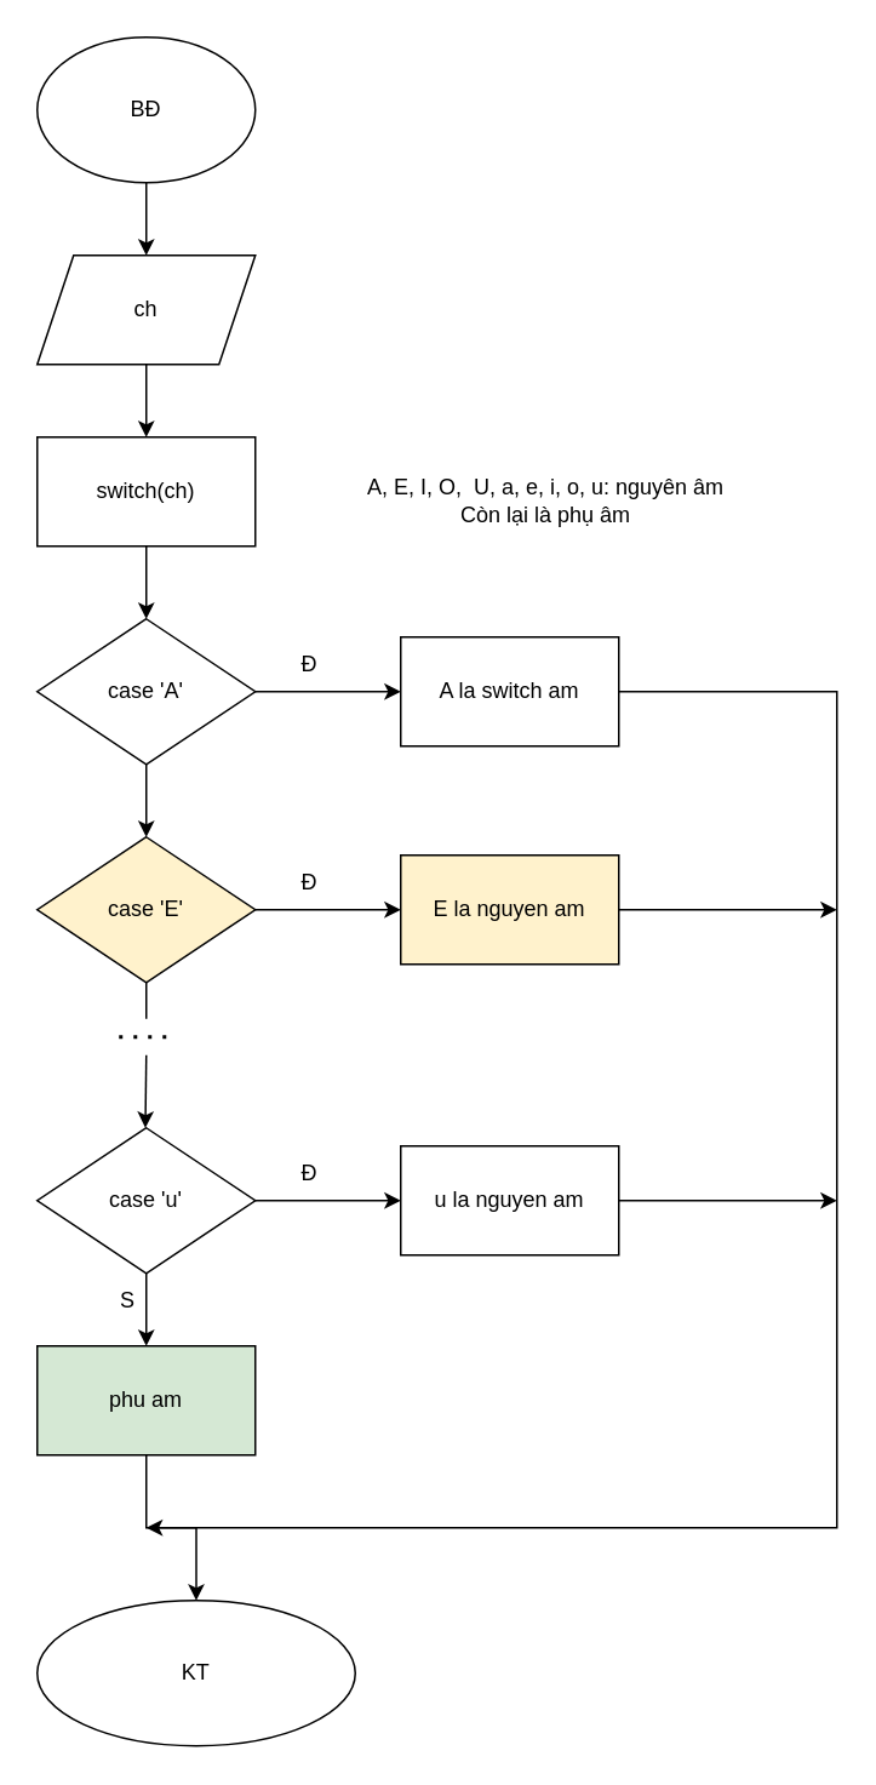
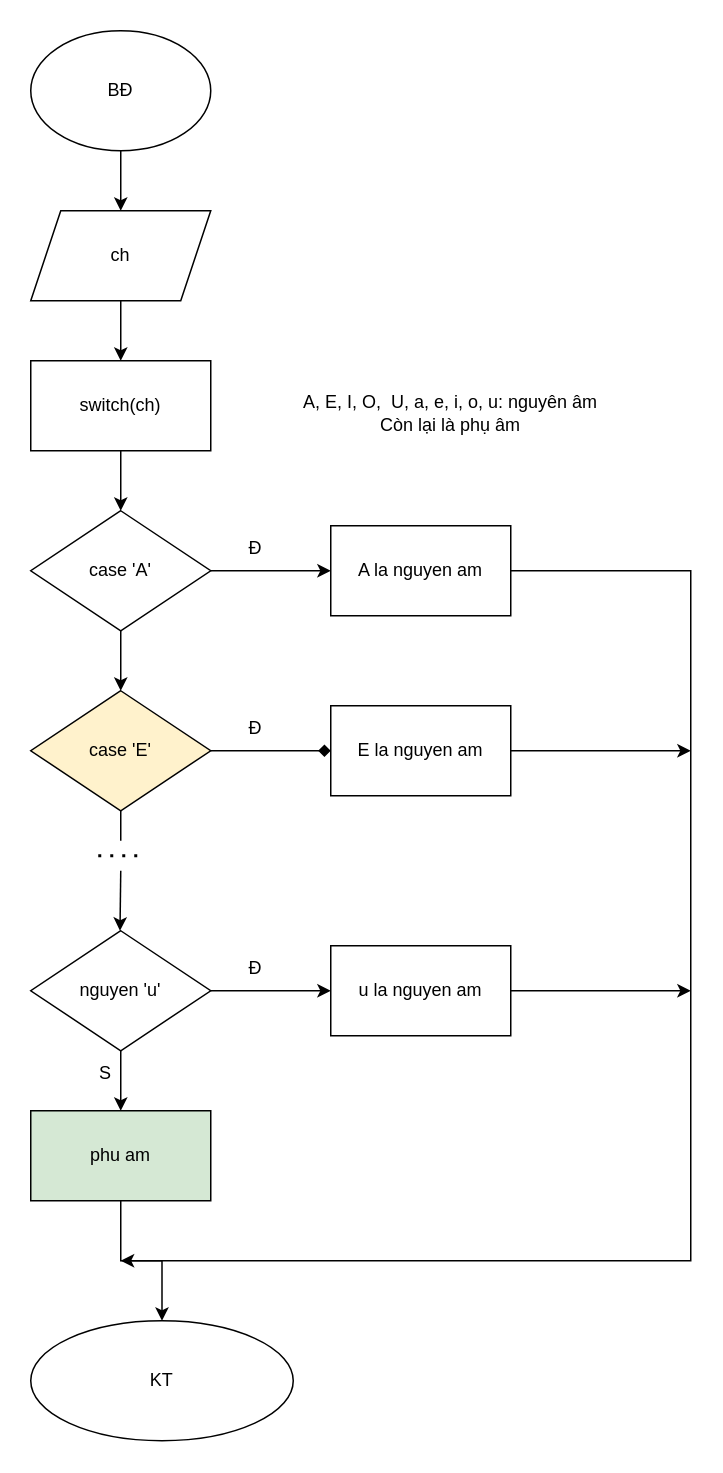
  <mxCell id="0" />
  <mxCell id="1" parent="0" />
  <mxCell id="2" style="edgeStyle=orthogonalEdgeStyle;rounded=0;orthogonalLoop=1;jettySize=auto;html=1;exitX=0.5;exitY=1;exitDx=0;exitDy=0;entryX=0.5;entryY=0;entryDx=0;entryDy=0;" parent="1" source="3" target="5" edge="1"><mxGeometry relative="1" as="geometry" /></mxCell>
  <mxCell id="3" value="BĐ" style="ellipse;whiteSpace=wrap;html=1;" parent="1" vertex="1"><mxGeometry x="20" width="120" height="80" as="geometry" y="20" /></mxCell>
  <mxCell id="4" style="edgeStyle=orthogonalEdgeStyle;rounded=0;orthogonalLoop=1;jettySize=auto;html=1;exitX=0.5;exitY=1;exitDx=0;exitDy=0;entryX=0.5;entryY=0;entryDx=0;entryDy=0;" parent="1" source="5" target="7" edge="1"><mxGeometry relative="1" as="geometry" /></mxCell>
  <mxCell id="5" value="ch" style="shape=parallelogram;perimeter=parallelogramPerimeter;whiteSpace=wrap;html=1;fixedSize=1;" parent="1" vertex="1"><mxGeometry x="20" y="140" width="120" height="60" as="geometry" /></mxCell>
  <mxCell id="6" style="edgeStyle=orthogonalEdgeStyle;rounded=0;orthogonalLoop=1;jettySize=auto;html=1;exitX=0.5;exitY=1;exitDx=0;exitDy=0;" parent="1" source="7" target="10" edge="1"><mxGeometry relative="1" as="geometry" /></mxCell>
  <mxCell id="7" value="switch(ch)" style="rounded=0;whiteSpace=wrap;html=1;" parent="1" vertex="1"><mxGeometry x="20" y="240" width="120" height="60" as="geometry" /></mxCell>
  <mxCell id="8" style="edgeStyle=orthogonalEdgeStyle;rounded=0;orthogonalLoop=1;jettySize=auto;html=1;exitX=1;exitY=0.5;exitDx=0;exitDy=0;entryX=0;entryY=0.5;entryDx=0;entryDy=0;" parent="1" source="10" target="14" edge="1"><mxGeometry relative="1" as="geometry" /></mxCell>
  <mxCell id="9" style="edgeStyle=orthogonalEdgeStyle;rounded=0;orthogonalLoop=1;jettySize=auto;html=1;exitX=0.5;exitY=1;exitDx=0;exitDy=0;entryX=0.5;entryY=0;entryDx=0;entryDy=0;" parent="1" source="10" target="12" edge="1"><mxGeometry relative="1" as="geometry" /></mxCell>
  <mxCell id="10" value="case 'A'" style="rhombus;whiteSpace=wrap;html=1;" parent="1" vertex="1"><mxGeometry x="20" y="340" width="120" height="80" as="geometry" /></mxCell>
- <mxCell id="11" style="edgeStyle=orthogonalEdgeStyle;rounded=0;orthogonalLoop=1;jettySize=auto;html=1;exitX=1;exitY=0.5;exitDx=0;exitDy=0;entryX=0;entryY=0.5;entryDx=0;entryDy=0;" parent="1" source="12" target="16" edge="1"><mxGeometry relative="1" as="geometry" /></mxCell>
+ <mxCell id="11" style="edgeStyle=orthogonalEdgeStyle;rounded=0;orthogonalLoop=1;jettySize=auto;html=1;exitX=1;exitY=0.5;exitDx=0;exitDy=0;entryX=0;entryY=0.5;entryDx=0;entryDy=0;endArrow=diamond;" parent="1" source="12" target="16" edge="1"><mxGeometry relative="1" as="geometry" /></mxCell>
  <mxCell id="12" value="case 'E'" style="rhombus;whiteSpace=wrap;html=1;fillColor=#fff2cc;" parent="1" vertex="1"><mxGeometry x="20" y="460" width="120" height="80" as="geometry" /></mxCell>
  <mxCell id="13" style="edgeStyle=orthogonalEdgeStyle;rounded=0;orthogonalLoop=1;jettySize=auto;html=1;exitX=1;exitY=0.5;exitDx=0;exitDy=0;" parent="1" source="14" edge="1"><mxGeometry relative="1" as="geometry"><mxPoint x="80" y="840" as="targetPoint" /><Array as="points"><mxPoint x="460" y="380" /><mxPoint x="460" y="840" /><mxPoint x="140" y="840" /></Array></mxGeometry></mxCell>
- <mxCell id="14" value="A la switch am" style="rounded=0;whiteSpace=wrap;html=1;" parent="1" vertex="1"><mxGeometry x="220" y="350" width="120" height="60" as="geometry" /></mxCell>
+ <mxCell id="14" value="A la nguyen am" style="rounded=0;whiteSpace=wrap;html=1;" parent="1" vertex="1"><mxGeometry x="220" y="350" width="120" height="60" as="geometry" /></mxCell>
  <mxCell id="15" style="edgeStyle=orthogonalEdgeStyle;rounded=0;orthogonalLoop=1;jettySize=auto;html=1;exitX=1;exitY=0.5;exitDx=0;exitDy=0;" parent="1" source="16" edge="1"><mxGeometry relative="1" as="geometry"><mxPoint x="460" y="500" as="targetPoint" /></mxGeometry></mxCell>
- <mxCell id="16" value="E la nguyen am" style="rounded=0;whiteSpace=wrap;html=1;fillColor=#fff2cc;" parent="1" vertex="1"><mxGeometry x="220" y="470" width="120" height="60" as="geometry" /></mxCell>
+ <mxCell id="16" value="E la nguyen am" style="rounded=0;whiteSpace=wrap;html=1;" parent="1" vertex="1"><mxGeometry x="220" y="470" width="120" height="60" as="geometry" /></mxCell>
  <mxCell id="17" style="edgeStyle=orthogonalEdgeStyle;rounded=0;orthogonalLoop=1;jettySize=auto;html=1;exitX=1;exitY=0.5;exitDx=0;exitDy=0;entryX=1;entryY=0.5;entryDx=0;entryDy=0;" parent="1" source="19" target="21" edge="1"><mxGeometry relative="1" as="geometry" /></mxCell>
  <mxCell id="18" style="edgeStyle=orthogonalEdgeStyle;rounded=0;orthogonalLoop=1;jettySize=auto;html=1;exitX=0.5;exitY=1;exitDx=0;exitDy=0;entryX=0.5;entryY=0;entryDx=0;entryDy=0;" parent="1" source="19" target="26" edge="1"><mxGeometry relative="1" as="geometry" /></mxCell>
- <mxCell id="19" value="case 'u'" style="rhombus;whiteSpace=wrap;html=1;" parent="1" vertex="1"><mxGeometry x="20" y="620" width="120" height="80" as="geometry" /></mxCell>
+ <mxCell id="19" value="nguyen 'u'" style="rhombus;whiteSpace=wrap;html=1;" parent="1" vertex="1"><mxGeometry x="20" y="620" width="120" height="80" as="geometry" /></mxCell>
  <mxCell id="20" style="edgeStyle=orthogonalEdgeStyle;rounded=0;orthogonalLoop=1;jettySize=auto;html=1;exitX=0;exitY=0.5;exitDx=0;exitDy=0;" parent="1" source="21" edge="1"><mxGeometry relative="1" as="geometry"><mxPoint x="460" y="660" as="targetPoint" /></mxGeometry></mxCell>
  <mxCell id="21" value="u la nguyen am" style="rounded=0;whiteSpace=wrap;html=1;direction=west;" parent="1" vertex="1"><mxGeometry x="220" y="630" width="120" height="60" as="geometry" /></mxCell>
  <mxCell id="22" value="" style="endArrow=classic;html=1;rounded=0;" parent="1" edge="1"><mxGeometry width="50" height="50" relative="1" as="geometry"><mxPoint x="80" y="580" as="sourcePoint" /><mxPoint x="79.5" y="620" as="targetPoint" /></mxGeometry></mxCell>
  <mxCell id="23" value="" style="endArrow=none;dashed=1;html=1;dashPattern=1 3;strokeWidth=2;rounded=0;" parent="1" edge="1"><mxGeometry width="50" height="50" relative="1" as="geometry"><mxPoint x="65" y="570" as="sourcePoint" /><mxPoint x="95" y="570" as="targetPoint" /></mxGeometry></mxCell>
  <mxCell id="24" value="" style="endArrow=none;html=1;rounded=0;" parent="1" edge="1"><mxGeometry width="50" height="50" relative="1" as="geometry"><mxPoint x="80" y="560" as="sourcePoint" /><mxPoint x="80" y="540" as="targetPoint" /></mxGeometry></mxCell>
  <mxCell id="25" style="edgeStyle=orthogonalEdgeStyle;rounded=0;orthogonalLoop=1;jettySize=auto;html=1;exitX=0.5;exitY=1;exitDx=0;exitDy=0;entryX=0.5;entryY=0;entryDx=0;entryDy=0;" parent="1" source="26" target="27" edge="1"><mxGeometry relative="1" as="geometry" /></mxCell>
  <mxCell id="26" value="phu am" style="rounded=0;whiteSpace=wrap;html=1;fillColor=#d5e8d4;" parent="1" vertex="1"><mxGeometry x="20" y="740" width="120" height="60" as="geometry" /></mxCell>
  <mxCell id="27" value="KT" style="ellipse;whiteSpace=wrap;html=1;" parent="1" vertex="1"><mxGeometry x="20" y="880" width="175" height="80" as="geometry" /></mxCell>
  <mxCell id="28" value="Đ" style="text;html=1;align=center;verticalAlign=middle;whiteSpace=wrap;rounded=0;" parent="1" vertex="1"><mxGeometry x="140" y="630" width="60" height="30" as="geometry" /></mxCell>
  <mxCell id="29" value="Đ" style="text;html=1;align=center;verticalAlign=middle;whiteSpace=wrap;rounded=0;" parent="1" vertex="1"><mxGeometry x="140" y="350" width="60" height="30" as="geometry" /></mxCell>
  <mxCell id="30" value="Đ" style="text;html=1;align=center;verticalAlign=middle;whiteSpace=wrap;rounded=0;" parent="1" vertex="1"><mxGeometry x="140" y="470" width="60" height="30" as="geometry" /></mxCell>
  <mxCell id="31" value="S" style="text;html=1;align=center;verticalAlign=middle;whiteSpace=wrap;rounded=0;" parent="1" vertex="1"><mxGeometry x="40" y="700" width="60" height="30" as="geometry" /></mxCell>
  <mxCell id="32" value="A, E, I, O,&amp;nbsp; U, a, e, i, o, u: nguyên âm&lt;div&gt;Còn lại là phụ âm&lt;/div&gt;" style="text;html=1;align=center;verticalAlign=middle;whiteSpace=wrap;rounded=0;" vertex="1" parent="1"><mxGeometry x="190" y="250" width="220" height="50" as="geometry" /></mxCell>
